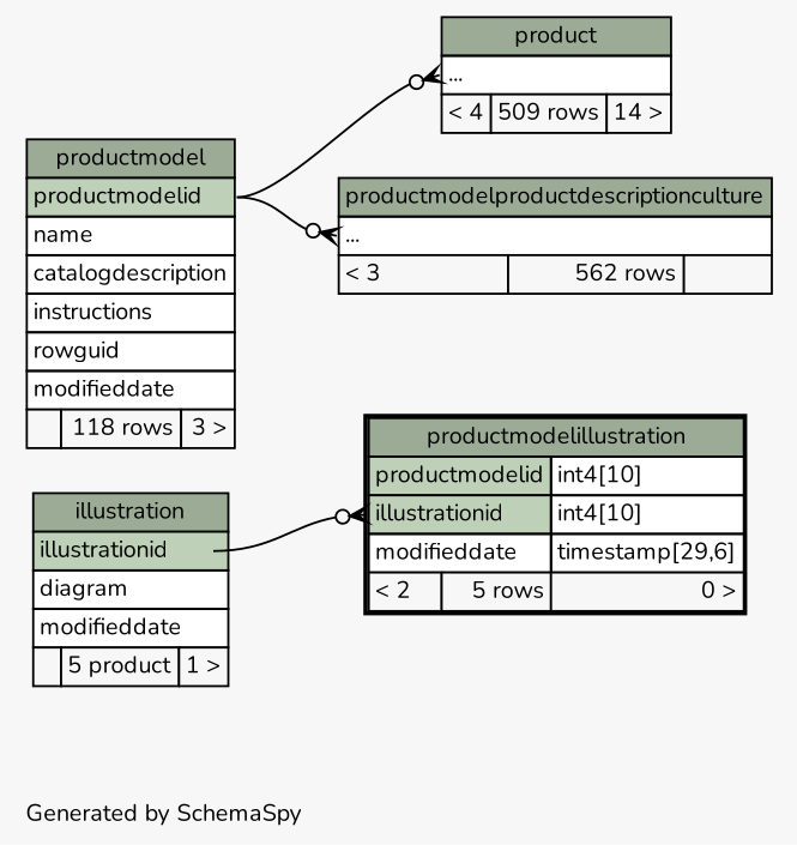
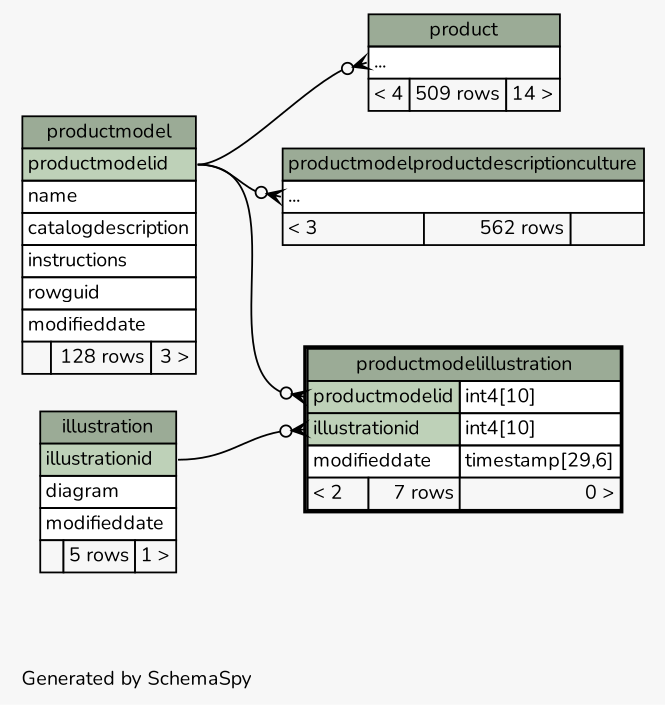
  digraph {
    bgcolor="#f7f7f7"
    fontname=Nunito
    fontsize=11
    label="\nGenerated by SchemaSpy"
    labeljust=l
    nodesep=0.18
    rankdir=RL
    ranksep=0.46
    node [fontname=Nunito fontsize=11 shape=plaintext]
    edge [arrowhead=none arrowsize=0.8 arrowtail=crowodot dir=back fontname=Nunito headport="productmodelid:e" tailport="elipses:w"]
    n1 [label=<     <TABLE BORDER="0" CELLBORDER="1" CELLSPACING="0" BGCOLOR="#ffffff">       <TR><TD COLSPAN="3" BGCOLOR="#9bab96" ALIGN="CENTER">product</TD></TR>       <TR><TD PORT="elipses" COLSPAN="3" ALIGN="LEFT">...</TD></TR>       <TR><TD ALIGN="LEFT" BGCOLOR="#f7f7f7">&lt; 4</TD><TD ALIGN="RIGHT" BGCOLOR="#f7f7f7">509 rows</TD><TD ALIGN="RIGHT" BGCOLOR="#f7f7f7">14 &gt;</TD></TR>     </TABLE>>]
-   n2 [label=<     <TABLE BORDER="0" CELLBORDER="1" CELLSPACING="0" BGCOLOR="#ffffff">       <TR><TD COLSPAN="3" BGCOLOR="#9bab96" ALIGN="CENTER">productmodel</TD></TR>       <TR><TD PORT="productmodelid" COLSPAN="3" BGCOLOR="#bed1b8" ALIGN="LEFT">productmodelid</TD></TR>       <TR><TD PORT="name" COLSPAN="3" ALIGN="LEFT">name</TD></TR>       <TR><TD PORT="catalogdescription" COLSPAN="3" ALIGN="LEFT">catalogdescription</TD></TR>       <TR><TD PORT="instructions" COLSPAN="3" ALIGN="LEFT">instructions</TD></TR>       <TR><TD PORT="rowguid" COLSPAN="3" ALIGN="LEFT">rowguid</TD></TR>       <TR><TD PORT="modifieddate" COLSPAN="3" ALIGN="LEFT">modifieddate</TD></TR>       <TR><TD ALIGN="LEFT" BGCOLOR="#f7f7f7">  </TD><TD ALIGN="RIGHT" BGCOLOR="#f7f7f7">118 rows</TD><TD ALIGN="RIGHT" BGCOLOR="#f7f7f7">3 &gt;</TD></TR>     </TABLE>>]
-   n3 [label=<     <TABLE BORDER="2" CELLBORDER="1" CELLSPACING="0" BGCOLOR="#ffffff">       <TR><TD COLSPAN="3" BGCOLOR="#9bab96" ALIGN="CENTER">productmodelillustration</TD></TR>       <TR><TD PORT="productmodelid" COLSPAN="2" BGCOLOR="#bed1b8" ALIGN="LEFT">productmodelid</TD><TD PORT="productmodelid.type" ALIGN="LEFT">int4[10]</TD></TR>       <TR><TD PORT="illustrationid" COLSPAN="2" BGCOLOR="#bed1b8" ALIGN="LEFT">illustrationid</TD><TD PORT="illustrationid.type" ALIGN="LEFT">int4[10]</TD></TR>       <TR><TD PORT="modifieddate" COLSPAN="2" ALIGN="LEFT">modifieddate</TD><TD PORT="modifieddate.type" ALIGN="LEFT">timestamp[29,6]</TD></TR>       <TR><TD ALIGN="LEFT" BGCOLOR="#f7f7f7">&lt; 2</TD><TD ALIGN="RIGHT" BGCOLOR="#f7f7f7">5 rows</TD><TD ALIGN="RIGHT" BGCOLOR="#f7f7f7">0 &gt;</TD></TR>     </TABLE>>]
-   n4 [label=<     <TABLE BORDER="0" CELLBORDER="1" CELLSPACING="0" BGCOLOR="#ffffff">       <TR><TD COLSPAN="3" BGCOLOR="#9bab96" ALIGN="CENTER">illustration</TD></TR>       <TR><TD PORT="illustrationid" COLSPAN="3" BGCOLOR="#bed1b8" ALIGN="LEFT">illustrationid</TD></TR>       <TR><TD PORT="diagram" COLSPAN="3" ALIGN="LEFT">diagram</TD></TR>       <TR><TD PORT="modifieddate" COLSPAN="3" ALIGN="LEFT">modifieddate</TD></TR>       <TR><TD ALIGN="LEFT" BGCOLOR="#f7f7f7">  </TD><TD ALIGN="RIGHT" BGCOLOR="#f7f7f7">5 product</TD><TD ALIGN="RIGHT" BGCOLOR="#f7f7f7">1 &gt;</TD></TR>     </TABLE>>]
+   n2 [label=<     <TABLE BORDER="0" CELLBORDER="1" CELLSPACING="0" BGCOLOR="#ffffff">       <TR><TD COLSPAN="3" BGCOLOR="#9bab96" ALIGN="CENTER">productmodel</TD></TR>       <TR><TD PORT="productmodelid" COLSPAN="3" BGCOLOR="#bed1b8" ALIGN="LEFT">productmodelid</TD></TR>       <TR><TD PORT="name" COLSPAN="3" ALIGN="LEFT">name</TD></TR>       <TR><TD PORT="catalogdescription" COLSPAN="3" ALIGN="LEFT">catalogdescription</TD></TR>       <TR><TD PORT="instructions" COLSPAN="3" ALIGN="LEFT">instructions</TD></TR>       <TR><TD PORT="rowguid" COLSPAN="3" ALIGN="LEFT">rowguid</TD></TR>       <TR><TD PORT="modifieddate" COLSPAN="3" ALIGN="LEFT">modifieddate</TD></TR>       <TR><TD ALIGN="LEFT" BGCOLOR="#f7f7f7">  </TD><TD ALIGN="RIGHT" BGCOLOR="#f7f7f7">128 rows</TD><TD ALIGN="RIGHT" BGCOLOR="#f7f7f7">3 &gt;</TD></TR>     </TABLE>>]
+   n3 [label=<     <TABLE BORDER="2" CELLBORDER="1" CELLSPACING="0" BGCOLOR="#ffffff">       <TR><TD COLSPAN="3" BGCOLOR="#9bab96" ALIGN="CENTER">productmodelillustration</TD></TR>       <TR><TD PORT="productmodelid" COLSPAN="2" BGCOLOR="#bed1b8" ALIGN="LEFT">productmodelid</TD><TD PORT="productmodelid.type" ALIGN="LEFT">int4[10]</TD></TR>       <TR><TD PORT="illustrationid" COLSPAN="2" BGCOLOR="#bed1b8" ALIGN="LEFT">illustrationid</TD><TD PORT="illustrationid.type" ALIGN="LEFT">int4[10]</TD></TR>       <TR><TD PORT="modifieddate" COLSPAN="2" ALIGN="LEFT">modifieddate</TD><TD PORT="modifieddate.type" ALIGN="LEFT">timestamp[29,6]</TD></TR>       <TR><TD ALIGN="LEFT" BGCOLOR="#f7f7f7">&lt; 2</TD><TD ALIGN="RIGHT" BGCOLOR="#f7f7f7">7 rows</TD><TD ALIGN="RIGHT" BGCOLOR="#f7f7f7">0 &gt;</TD></TR>     </TABLE>>]
+   n4 [label=<     <TABLE BORDER="0" CELLBORDER="1" CELLSPACING="0" BGCOLOR="#ffffff">       <TR><TD COLSPAN="3" BGCOLOR="#9bab96" ALIGN="CENTER">illustration</TD></TR>       <TR><TD PORT="illustrationid" COLSPAN="3" BGCOLOR="#bed1b8" ALIGN="LEFT">illustrationid</TD></TR>       <TR><TD PORT="diagram" COLSPAN="3" ALIGN="LEFT">diagram</TD></TR>       <TR><TD PORT="modifieddate" COLSPAN="3" ALIGN="LEFT">modifieddate</TD></TR>       <TR><TD ALIGN="LEFT" BGCOLOR="#f7f7f7">  </TD><TD ALIGN="RIGHT" BGCOLOR="#f7f7f7">5 rows</TD><TD ALIGN="RIGHT" BGCOLOR="#f7f7f7">1 &gt;</TD></TR>     </TABLE>>]
    n5 [label=<     <TABLE BORDER="0" CELLBORDER="1" CELLSPACING="0" BGCOLOR="#ffffff">       <TR><TD COLSPAN="3" BGCOLOR="#9bab96" ALIGN="CENTER">productmodelproductdescriptionculture</TD></TR>       <TR><TD PORT="elipses" COLSPAN="3" ALIGN="LEFT">...</TD></TR>       <TR><TD ALIGN="LEFT" BGCOLOR="#f7f7f7">&lt; 3</TD><TD ALIGN="RIGHT" BGCOLOR="#f7f7f7">562 rows</TD><TD ALIGN="RIGHT" BGCOLOR="#f7f7f7">  </TD></TR>     </TABLE>>]
    n1 -> n2
+   n3 -> n2 [tailport="productmodelid:w"]
    n3 -> n4 [headport="illustrationid:e" tailport="illustrationid:w"]
    n5 -> n2
  }
